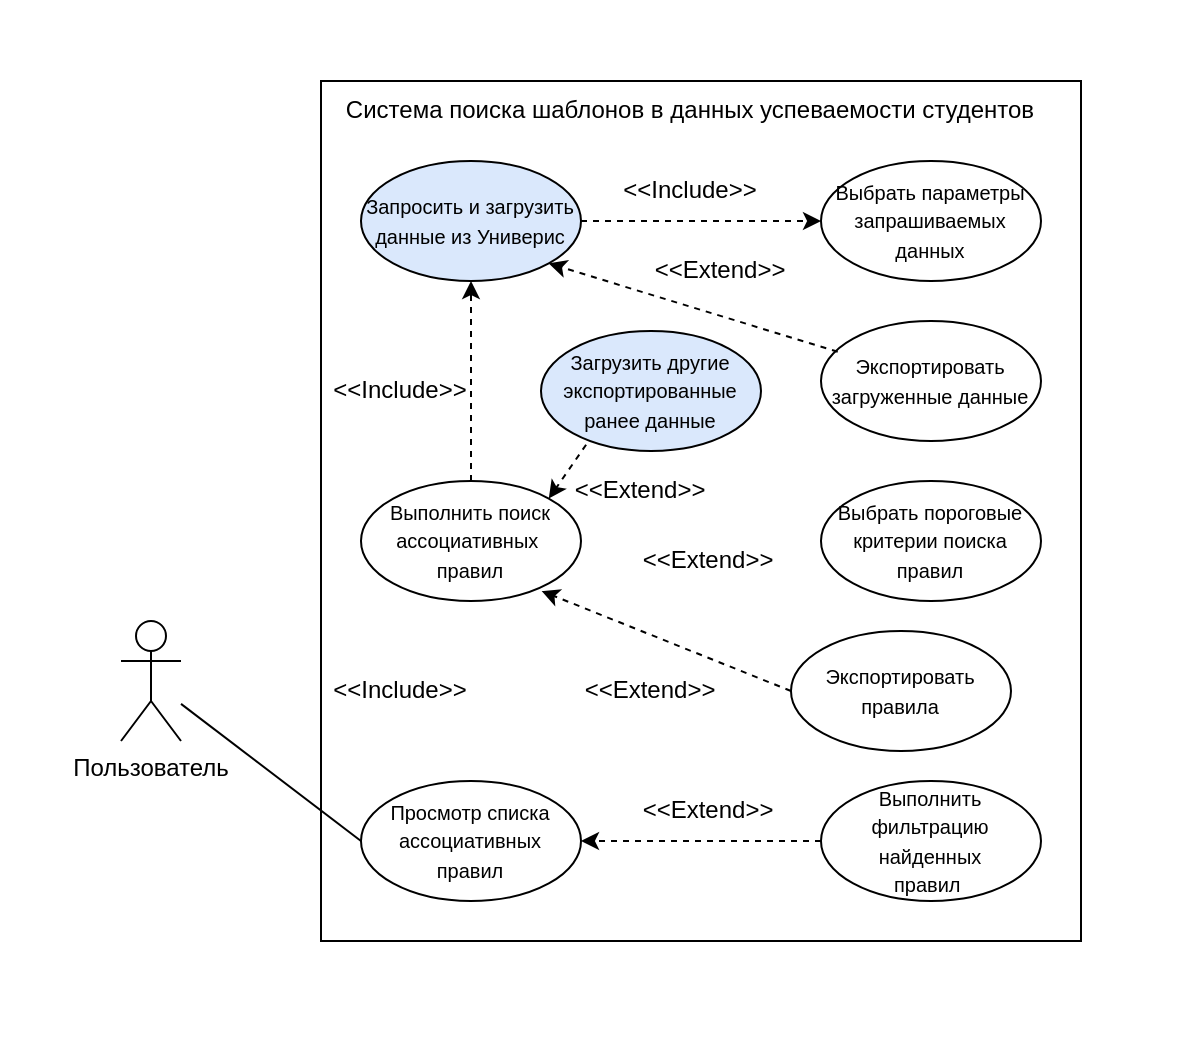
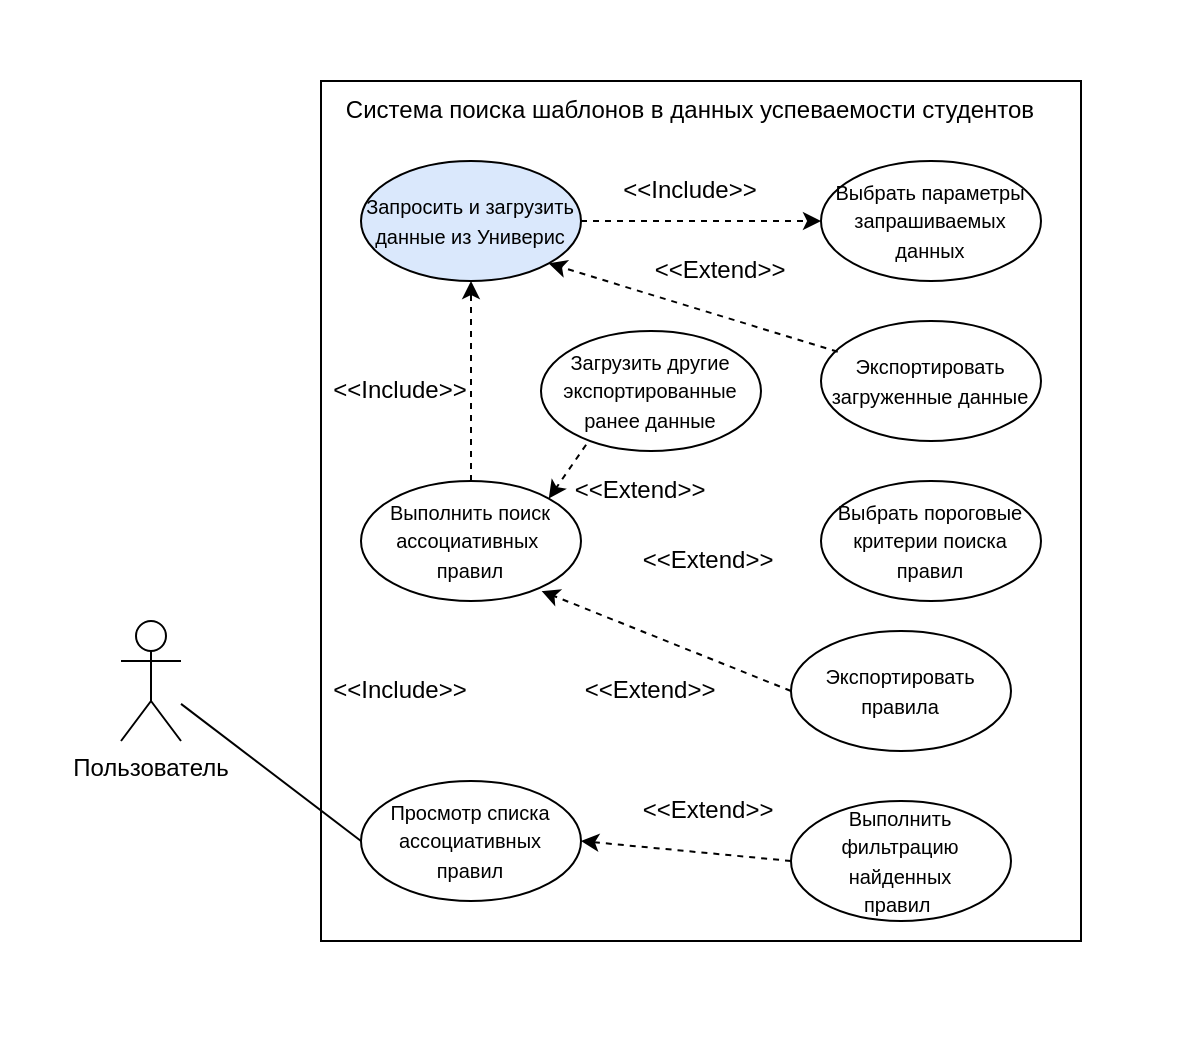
  <mxCell id="0" />
  <mxCell id="1" parent="0" />
  <mxCell id="2" value="" style="rounded=0;whiteSpace=wrap;html=1;labelBackgroundColor=none;fontSize=10;strokeColor=none;" parent="1" vertex="1"><mxGeometry x="20" width="540" height="480" as="geometry" y="20" /></mxCell>
  <mxCell id="3" value="Пользователь" style="shape=umlActor;verticalLabelPosition=bottom;verticalAlign=top;html=1;outlineConnect=0;" parent="1" vertex="1"><mxGeometry x="60" y="310" width="30" height="60" as="geometry" /></mxCell>
  <mxCell id="4" value="" style="rounded=0;whiteSpace=wrap;html=1;movable=1;resizable=1;rotatable=1;deletable=1;editable=1;connectable=1;" parent="1" vertex="1"><mxGeometry x="160" y="40" width="380" height="430" as="geometry" /></mxCell>
  <mxCell id="5" value="Система поиска шаблонов в данных успеваемости студентов" style="text;html=1;strokeColor=none;fillColor=none;align=center;verticalAlign=middle;whiteSpace=wrap;rounded=0;" parent="1" vertex="1"><mxGeometry x="125" y="40" width="440" height="30" as="geometry" /></mxCell>
- <mxCell id="6" value="&lt;font style=&quot;font-size: 10px;&quot;&gt;Выполнить фильтрацию найденных&lt;br&gt;правил&amp;nbsp;&lt;/font&gt;" style="ellipse;whiteSpace=wrap;html=1;movable=1;resizable=1;rotatable=1;deletable=1;editable=1;connectable=1;container=0;" parent="1" vertex="1"><mxGeometry x="410" y="390" width="110" height="60" as="geometry" /></mxCell>
+ <mxCell id="6" value="&lt;font style=&quot;font-size: 10px;&quot;&gt;Выполнить фильтрацию найденных&lt;br&gt;правил&amp;nbsp;&lt;/font&gt;" style="ellipse;whiteSpace=wrap;html=1;movable=1;resizable=1;rotatable=1;deletable=1;editable=1;connectable=1;container=0;" parent="1" vertex="1"><mxGeometry x="395" y="400" width="110" height="60" as="geometry" /></mxCell>
  <mxCell id="7" value="" style="endArrow=classic;html=1;rounded=0;dashed=1;jumpStyle=arc;exitX=0;exitY=0.5;exitDx=0;exitDy=0;entryX=1;entryY=0.5;entryDx=0;entryDy=0;" parent="1" source="6" target="23" edge="1"><mxGeometry width="50" height="50" relative="1" as="geometry"><mxPoint x="440" y="230" as="sourcePoint" /><mxPoint x="303" y="385" as="targetPoint" /></mxGeometry></mxCell>
  <mxCell id="8" value="&amp;lt;&amp;lt;Extend&amp;gt;&amp;gt;" style="text;html=1;strokeColor=none;fillColor=none;align=center;verticalAlign=middle;whiteSpace=wrap;rounded=0;labelBackgroundColor=none;movable=1;resizable=1;rotatable=1;deletable=1;editable=1;connectable=1;container=0;" parent="1" vertex="1"><mxGeometry x="324" y="390" width="60" height="30" as="geometry" /></mxCell>
  <mxCell id="9" value="&lt;font style=&quot;font-size: 10px;&quot;&gt;Запросить и загрузить данные из Универис&lt;br&gt;&lt;/font&gt;" style="ellipse;whiteSpace=wrap;html=1;movable=1;resizable=1;rotatable=1;deletable=1;editable=1;connectable=1;container=0;fillColor=#dae8fc;" parent="1" vertex="1"><mxGeometry x="180" y="80" width="110" height="60" as="geometry" /></mxCell>
  <mxCell id="10" value="&lt;font style=&quot;font-size: 10px;&quot;&gt;Выбрать параметры запрашиваемых данных&lt;/font&gt;" style="ellipse;whiteSpace=wrap;html=1;movable=1;resizable=1;rotatable=1;deletable=1;editable=1;connectable=1;container=0;" parent="1" vertex="1"><mxGeometry x="410" y="80" width="110" height="60" as="geometry" /></mxCell>
  <mxCell id="11" value="" style="endArrow=none;html=1;rounded=0;fontSize=10;jumpStyle=arc;entryX=0;entryY=0.5;entryDx=0;entryDy=0;" parent="1" source="3" target="23" edge="1"><mxGeometry width="50" height="50" relative="1" as="geometry"><mxPoint x="130" y="230" as="sourcePoint" /><mxPoint x="182" y="276" as="targetPoint" /></mxGeometry></mxCell>
  <mxCell id="12" value="&amp;lt;&amp;lt;Extend&amp;gt;&amp;gt;" style="text;html=1;strokeColor=none;fillColor=none;align=center;verticalAlign=middle;whiteSpace=wrap;rounded=0;labelBackgroundColor=none;movable=1;resizable=1;rotatable=1;deletable=1;editable=1;connectable=1;container=0;" parent="1" vertex="1"><mxGeometry x="324" y="265" width="60" height="30" as="geometry" /></mxCell>
  <mxCell id="13" value="" style="group" parent="1" vertex="1" connectable="0"><mxGeometry x="80" y="220" width="490" height="170" as="geometry" /></mxCell>
  <mxCell id="14" value="&lt;font style=&quot;font-size: 10px;&quot;&gt;Выполнить поиск ассоциативных&amp;nbsp; правил&lt;/font&gt;" style="ellipse;whiteSpace=wrap;html=1;movable=1;resizable=1;rotatable=1;deletable=1;editable=1;connectable=1;container=0;" parent="13" vertex="1"><mxGeometry x="100" y="20" width="110" height="60" as="geometry" /></mxCell>
  <mxCell id="15" value="&amp;lt;&amp;lt;Include&amp;gt;&amp;gt;" style="text;html=1;strokeColor=none;fillColor=none;align=center;verticalAlign=middle;whiteSpace=wrap;rounded=0;labelBackgroundColor=none;movable=1;resizable=1;rotatable=1;deletable=1;editable=1;connectable=1;container=0;" parent="13" vertex="1"><mxGeometry x="90" y="110" width="60" height="30" as="geometry" /></mxCell>
  <mxCell id="16" value="&amp;lt;&amp;lt;Extend&amp;gt;&amp;gt;" style="text;html=1;strokeColor=none;fillColor=none;align=center;verticalAlign=middle;whiteSpace=wrap;rounded=0;labelBackgroundColor=none;movable=1;resizable=1;rotatable=1;deletable=1;editable=1;connectable=1;container=0;" parent="13" vertex="1"><mxGeometry x="210" y="10" width="60" height="30" as="geometry" /></mxCell>
  <mxCell id="17" value="&lt;font style=&quot;font-size: 10px;&quot;&gt;Экспортировать правила&lt;/font&gt;" style="ellipse;whiteSpace=wrap;html=1;" parent="13" vertex="1"><mxGeometry x="315" y="95" width="110" height="60" as="geometry" /></mxCell>
  <mxCell id="18" value="" style="endArrow=classic;html=1;rounded=0;dashed=1;movable=1;resizable=1;rotatable=1;deletable=1;editable=1;connectable=1;exitX=0;exitY=0.5;exitDx=0;exitDy=0;entryX=0.821;entryY=0.917;entryDx=0;entryDy=0;entryPerimeter=0;" parent="13" source="17" target="14" edge="1"><mxGeometry width="50" height="50" relative="1" as="geometry"><mxPoint x="300.0" y="176.84" as="sourcePoint" /><mxPoint x="199.21" y="110" as="targetPoint" /></mxGeometry></mxCell>
  <mxCell id="19" value="&lt;font style=&quot;font-size: 10px;&quot;&gt;Выбрать пороговые критерии поиска правил&lt;/font&gt;" style="ellipse;whiteSpace=wrap;html=1;" parent="13" vertex="1"><mxGeometry x="330" y="20" width="110" height="60" as="geometry" /></mxCell>
  <mxCell id="20" value="&amp;lt;&amp;lt;Extend&amp;gt;&amp;gt;" style="text;html=1;strokeColor=none;fillColor=none;align=center;verticalAlign=middle;whiteSpace=wrap;rounded=0;labelBackgroundColor=none;movable=1;resizable=1;rotatable=1;deletable=1;editable=1;connectable=1;container=0;" parent="13" vertex="1"><mxGeometry x="215" y="110" width="60" height="30" as="geometry" /></mxCell>
  <mxCell id="21" value="&lt;font style=&quot;font-size: 10px;&quot;&gt;Экспортировать загруженные данные&lt;br&gt;&lt;/font&gt;" style="ellipse;whiteSpace=wrap;html=1;movable=1;resizable=1;rotatable=1;deletable=1;editable=1;connectable=1;container=0;" parent="1" vertex="1"><mxGeometry x="410" y="160" width="110" height="60" as="geometry" /></mxCell>
  <mxCell id="22" value="&amp;lt;&amp;lt;Include&amp;gt;&amp;gt;" style="text;html=1;strokeColor=none;fillColor=none;align=center;verticalAlign=middle;whiteSpace=wrap;rounded=0;labelBackgroundColor=none;movable=1;resizable=1;rotatable=1;deletable=1;editable=1;connectable=1;container=0;" parent="1" vertex="1"><mxGeometry x="170" y="180" width="60" height="30" as="geometry" /></mxCell>
  <mxCell id="23" value="&lt;font style=&quot;font-size: 10px;&quot;&gt;Просмотр списка&lt;br&gt;ассоциативных&lt;br&gt;правил&lt;/font&gt;" style="ellipse;whiteSpace=wrap;html=1;" parent="1" vertex="1"><mxGeometry x="180" y="390" width="110" height="60" as="geometry" /></mxCell>
  <mxCell id="24" value="&amp;lt;&amp;lt;Extend&amp;gt;&amp;gt;" style="text;html=1;strokeColor=none;fillColor=none;align=center;verticalAlign=middle;whiteSpace=wrap;rounded=0;labelBackgroundColor=none;movable=1;resizable=1;rotatable=1;deletable=1;editable=1;connectable=1;container=0;" parent="1" vertex="1"><mxGeometry x="330" y="120" width="60" height="30" as="geometry" /></mxCell>
  <mxCell id="25" value="" style="endArrow=classic;html=1;rounded=0;dashed=1;exitX=0.076;exitY=0.256;exitDx=0;exitDy=0;entryX=1;entryY=1;entryDx=0;entryDy=0;movable=1;resizable=1;rotatable=1;deletable=1;editable=1;connectable=1;exitPerimeter=0;" parent="1" source="21" target="9" edge="1"><mxGeometry width="50" height="50" relative="1" as="geometry"><mxPoint x="245" y="150" as="sourcePoint" /><mxPoint x="245" y="240" as="targetPoint" /><Array as="points" /></mxGeometry></mxCell>
- <mxCell id="26" value="&lt;font style=&quot;font-size: 10px;&quot;&gt;Загрузить другие экспортированные ранее&amp;nbsp;данные&lt;/font&gt;" style="ellipse;whiteSpace=wrap;html=1;fillColor=#dae8fc;" parent="1" vertex="1"><mxGeometry x="270" y="165" width="110" height="60" as="geometry" /></mxCell>
+ <mxCell id="26" value="&lt;font style=&quot;font-size: 10px;&quot;&gt;Загрузить другие экспортированные ранее&amp;nbsp;данные&lt;/font&gt;" style="ellipse;whiteSpace=wrap;html=1;" parent="1" vertex="1"><mxGeometry x="270" y="165" width="110" height="60" as="geometry" /></mxCell>
  <mxCell id="27" value="" style="endArrow=classic;html=1;rounded=0;dashed=1;movable=1;resizable=1;rotatable=1;deletable=1;editable=1;connectable=1;exitX=0.205;exitY=0.948;exitDx=0;exitDy=0;entryX=1;entryY=0;entryDx=0;entryDy=0;exitPerimeter=0;" parent="1" source="26" target="14" edge="1"><mxGeometry width="50" height="50" relative="1" as="geometry"><mxPoint x="320" y="280" as="sourcePoint" /><mxPoint x="292.5" y="290" as="targetPoint" /></mxGeometry></mxCell>
  <mxCell id="28" value="" style="endArrow=classic;html=1;rounded=0;dashed=1;exitX=0.5;exitY=0;exitDx=0;exitDy=0;entryX=0.5;entryY=1;entryDx=0;entryDy=0;movable=1;resizable=1;rotatable=1;deletable=1;editable=1;connectable=1;" parent="1" source="14" target="9" edge="1"><mxGeometry width="50" height="50" relative="1" as="geometry"><mxPoint x="245" y="150" as="sourcePoint" /><mxPoint x="335" y="170" as="targetPoint" /><Array as="points" /></mxGeometry></mxCell>
  <mxCell id="29" value="" style="endArrow=classic;html=1;rounded=0;dashed=1;exitX=1;exitY=0.5;exitDx=0;exitDy=0;entryX=0;entryY=0.5;entryDx=0;entryDy=0;movable=1;resizable=1;rotatable=1;deletable=1;editable=1;connectable=1;" edge="1" parent="1" source="9" target="10"><mxGeometry width="50" height="50" relative="1" as="geometry"><mxPoint x="245" y="250" as="sourcePoint" /><mxPoint x="245" y="150" as="targetPoint" /><Array as="points" /></mxGeometry></mxCell>
  <mxCell id="30" value="&amp;lt;&amp;lt;Include&amp;gt;&amp;gt;" style="text;html=1;strokeColor=none;fillColor=none;align=center;verticalAlign=middle;whiteSpace=wrap;rounded=0;labelBackgroundColor=none;movable=1;resizable=1;rotatable=1;deletable=1;editable=1;connectable=1;container=0;" vertex="1" parent="1"><mxGeometry x="315" y="80" width="60" height="30" as="geometry" /></mxCell>
